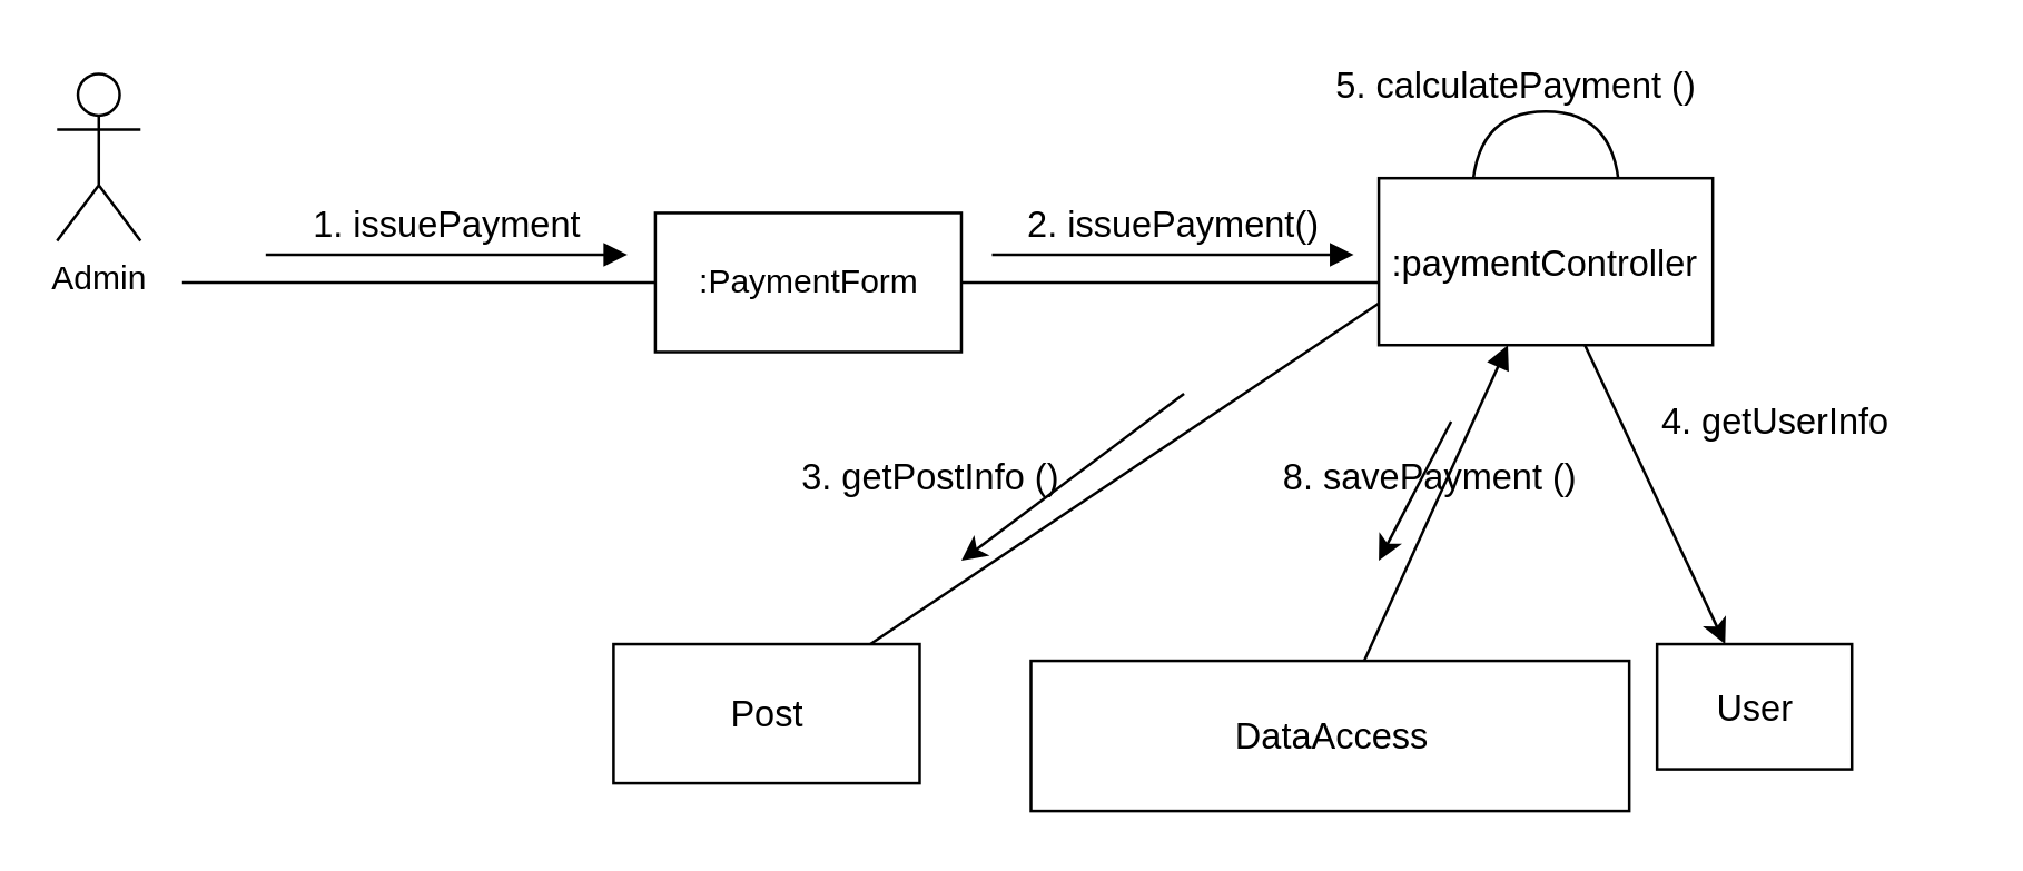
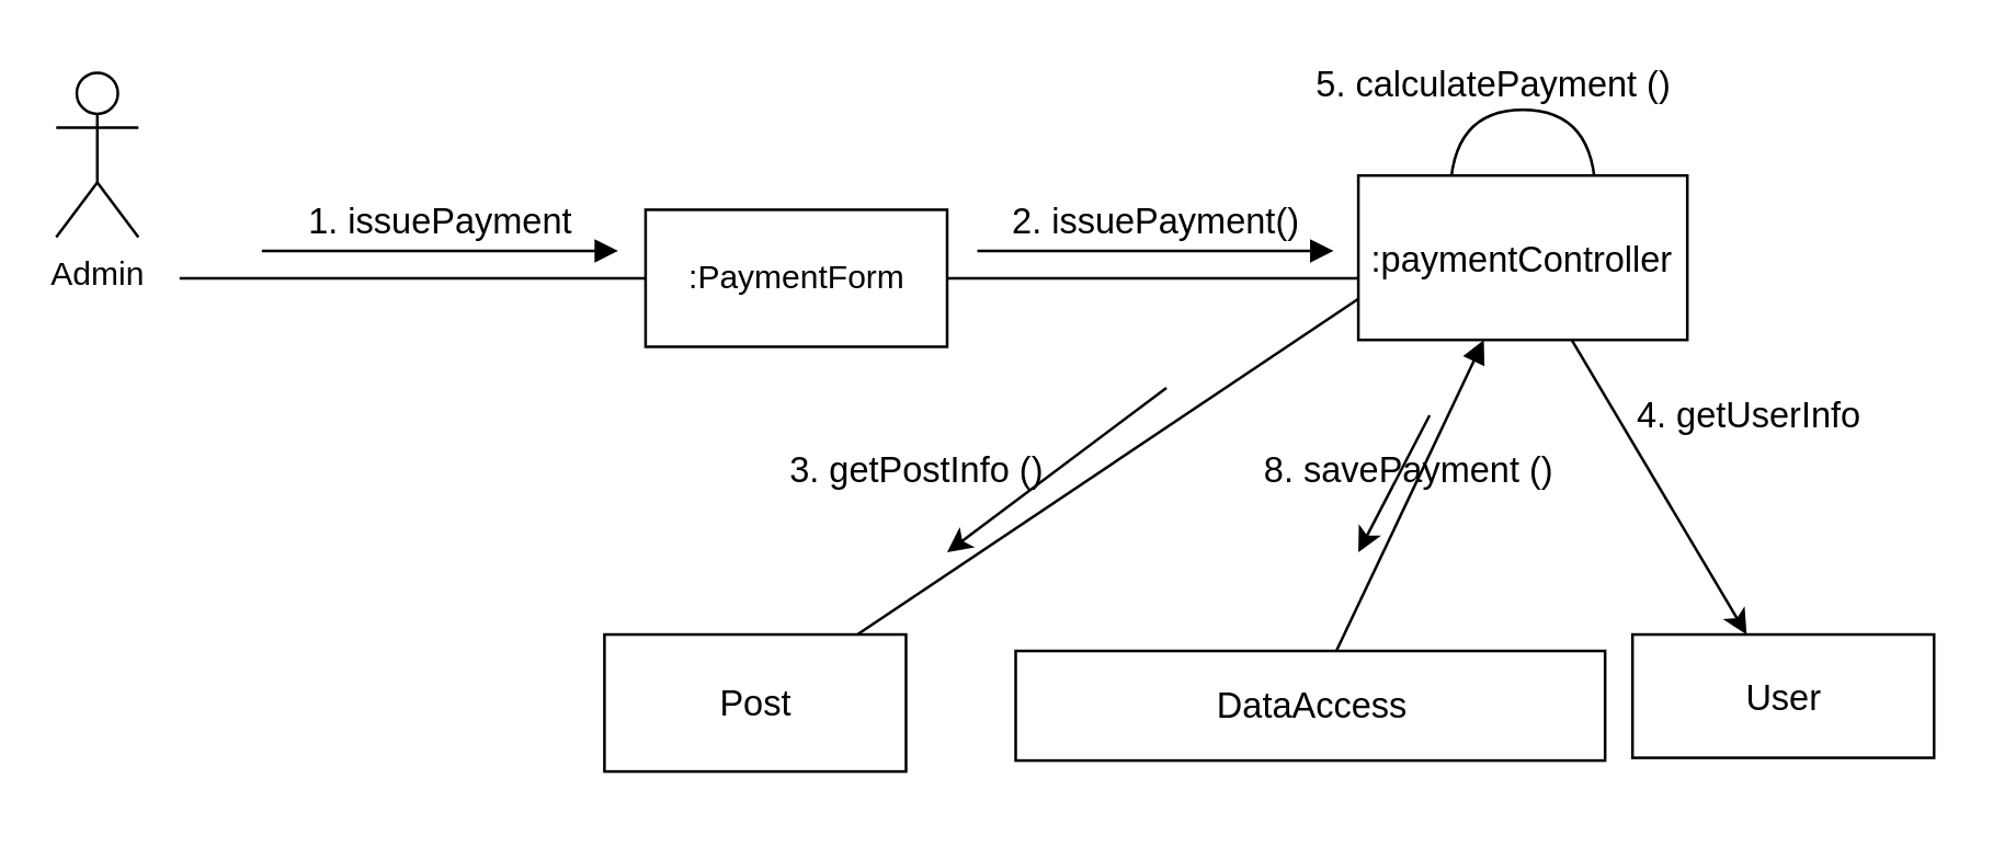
  <mxCell id="0" />
  <mxCell id="1" parent="0" />
  <mxCell id="2" value="Admin" style="shape=umlActor;verticalLabelPosition=bottom;labelBackgroundColor=#ffffff;verticalAlign=top;html=1;" parent="1" vertex="1"><mxGeometry x="20" y="26" width="30" height="60" as="geometry" /></mxCell>
  <mxCell id="3" value=":PaymentForm" style="html=1;" parent="1" vertex="1"><mxGeometry x="235" y="76" width="110" height="50" as="geometry" /></mxCell>
- <mxCell id="4" value="&lt;font style=&quot;font-size: 13px&quot;&gt;User&lt;/font&gt;" style="html=1;" parent="1" vertex="1"><mxGeometry x="595" y="231" width="70" height="45" as="geometry" /></mxCell>
+ <mxCell id="4" value="&lt;font style=&quot;font-size: 13px&quot;&gt;User&lt;/font&gt;" style="html=1;" parent="1" vertex="1"><mxGeometry x="595" y="231" width="110" height="45" as="geometry" /></mxCell>
  <mxCell id="5" value="&lt;font style=&quot;font-size: 13px&quot;&gt;Post&lt;/font&gt;" style="html=1;" parent="1" vertex="1"><mxGeometry x="220" y="231" width="110" height="50" as="geometry" /></mxCell>
  <mxCell id="6" value="" style="line;strokeWidth=1;fillColor=none;align=left;verticalAlign=middle;spacingTop=-1;spacingLeft=3;spacingRight=3;rotatable=0;labelPosition=right;points=[];portConstraint=eastwest;fontSize=12;" parent="1" vertex="1"><mxGeometry x="65" y="97" width="170" height="8" as="geometry" /></mxCell>
  <mxCell id="7" value="&lt;font style=&quot;font-size: 13px&quot;&gt;1. issuePayment&lt;/font&gt;" style="html=1;verticalAlign=bottom;endArrow=block;" parent="1" edge="1"><mxGeometry width="80" relative="1" as="geometry"><mxPoint x="95" y="91" as="sourcePoint" /><mxPoint x="225" y="91" as="targetPoint" /></mxGeometry></mxCell>
  <mxCell id="8" value="" style="line;strokeWidth=1;fillColor=none;align=left;verticalAlign=middle;spacingTop=-1;spacingLeft=3;spacingRight=3;rotatable=0;labelPosition=right;points=[];portConstraint=eastwest;" parent="1" vertex="1"><mxGeometry x="345" y="97" width="150" height="8" as="geometry" /></mxCell>
  <mxCell id="9" value="&lt;font style=&quot;font-size: 13px&quot;&gt;2. issuePayment()&lt;/font&gt;" style="html=1;verticalAlign=bottom;endArrow=block;" parent="1" edge="1"><mxGeometry width="80" relative="1" as="geometry"><mxPoint x="356" y="91" as="sourcePoint" /><mxPoint x="486" y="91" as="targetPoint" /></mxGeometry></mxCell>
  <mxCell id="10" value="" style="shape=requiredInterface;html=1;verticalLabelPosition=bottom;rotation=-90;" parent="1" vertex="1"><mxGeometry x="539" y="29" width="32" height="53" as="geometry" /></mxCell>
  <mxCell id="11" value="" style="endArrow=none;html=1;entryX=0;entryY=0.75;entryDx=0;entryDy=0;" parent="1" source="5" target="17" edge="1"><mxGeometry width="50" height="50" relative="1" as="geometry"><mxPoint x="25" y="351" as="sourcePoint" /><mxPoint x="75" y="301" as="targetPoint" /></mxGeometry></mxCell>
  <mxCell id="12" value="" style="endArrow=classic;html=1;" parent="1" edge="1"><mxGeometry width="50" height="50" relative="1" as="geometry"><mxPoint x="425" y="141" as="sourcePoint" /><mxPoint x="345" y="201" as="targetPoint" /></mxGeometry></mxCell>
  <mxCell id="13" value="&lt;font style=&quot;font-size: 13px&quot;&gt;3. getPostInfo ()&lt;/font&gt;" style="text;html=1;resizable=0;points=[];autosize=1;align=left;verticalAlign=top;spacingTop=-4;" parent="1" vertex="1"><mxGeometry x="286" y="161" width="110" height="20" as="geometry" /></mxCell>
- <mxCell id="14" value="&lt;font style=&quot;font-size: 13px&quot;&gt;DataAccess&lt;/font&gt;" style="html=1;" parent="1" vertex="1"><mxGeometry x="370" y="237" width="215" height="54" as="geometry" /></mxCell>
+ <mxCell id="14" value="&lt;font style=&quot;font-size: 13px&quot;&gt;DataAccess&lt;/font&gt;" style="html=1;" parent="1" vertex="1"><mxGeometry x="370" y="237" width="215" height="40" as="geometry" /></mxCell>
  <mxCell id="15" value="" style="endArrow=block;html=1;" parent="1" source="14" target="17" edge="1"><mxGeometry width="50" height="50" relative="1" as="geometry"><mxPoint x="35" y="421" as="sourcePoint" /><mxPoint x="85" y="371" as="targetPoint" /></mxGeometry></mxCell>
  <mxCell id="16" value="&lt;font style=&quot;font-size: 13px&quot;&gt;5. calculatePayment ()&lt;/font&gt;" style="text;html=1;resizable=0;points=[];autosize=1;align=left;verticalAlign=top;spacingTop=-4;" parent="1" vertex="1"><mxGeometry x="477.5" y="20" width="140" height="20" as="geometry" /></mxCell>
  <mxCell id="17" value="&lt;font style=&quot;font-size: 13px&quot;&gt;:paymentController&lt;/font&gt;" style="rounded=0;whiteSpace=wrap;html=1;" vertex="1" parent="1"><mxGeometry x="495" y="63.5" width="120" height="60" as="geometry" /></mxCell>
  <mxCell id="18" value="" style="endArrow=classic;html=1;" edge="1" parent="1" source="17" target="4"><mxGeometry width="50" height="50" relative="1" as="geometry"><mxPoint x="555" y="161" as="sourcePoint" /><mxPoint x="605" y="111" as="targetPoint" /></mxGeometry></mxCell>
  <mxCell id="19" value="&lt;font style=&quot;font-size: 13px&quot;&gt;4. getUserInfo&lt;/font&gt;" style="text;html=1;resizable=0;points=[];autosize=1;align=left;verticalAlign=top;spacingTop=-4;" vertex="1" parent="1"><mxGeometry x="595" y="141" width="100" height="20" as="geometry" /></mxCell>
  <mxCell id="20" value="&lt;font style=&quot;font-size: 13px&quot;&gt;8. savePayment ()&lt;/font&gt;" style="text;html=1;resizable=0;points=[];autosize=1;align=left;verticalAlign=top;spacingTop=-4;" parent="1" vertex="1"><mxGeometry x="459" y="161" width="120" height="20" as="geometry" /></mxCell>
  <mxCell id="21" value="" style="endArrow=classic;html=1;" edge="1" parent="1"><mxGeometry width="50" height="50" relative="1" as="geometry"><mxPoint x="521" y="151" as="sourcePoint" /><mxPoint x="495" y="201" as="targetPoint" /></mxGeometry></mxCell>
